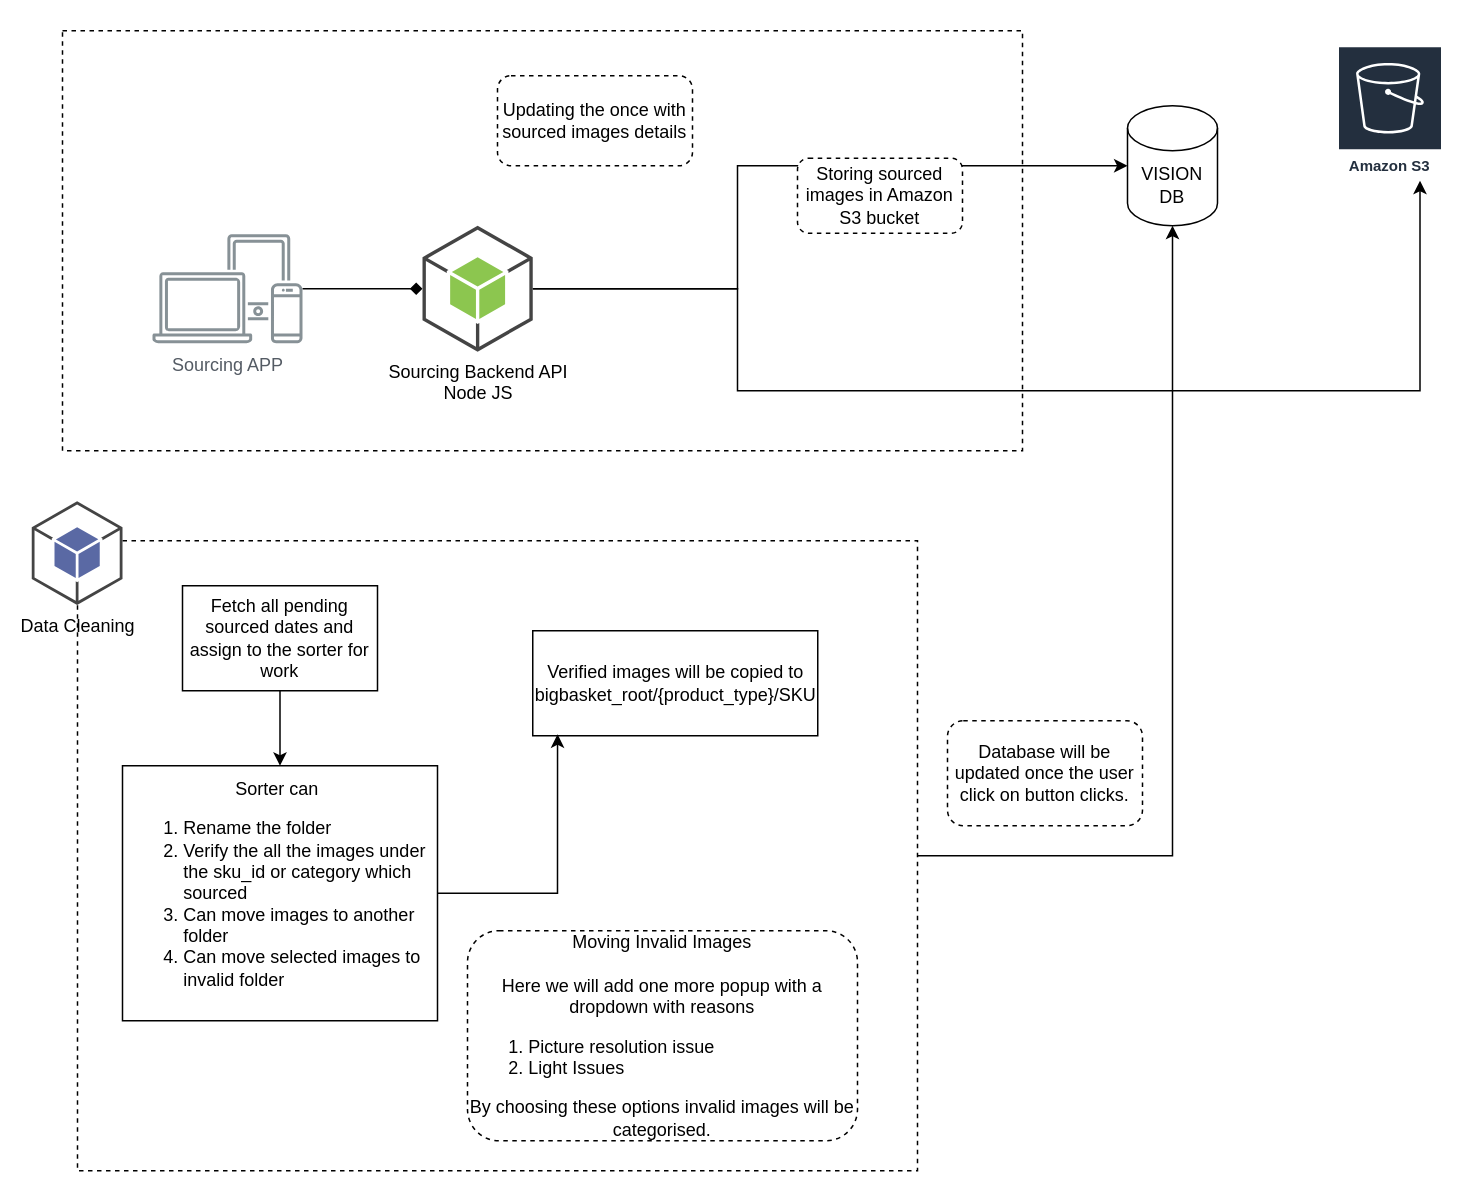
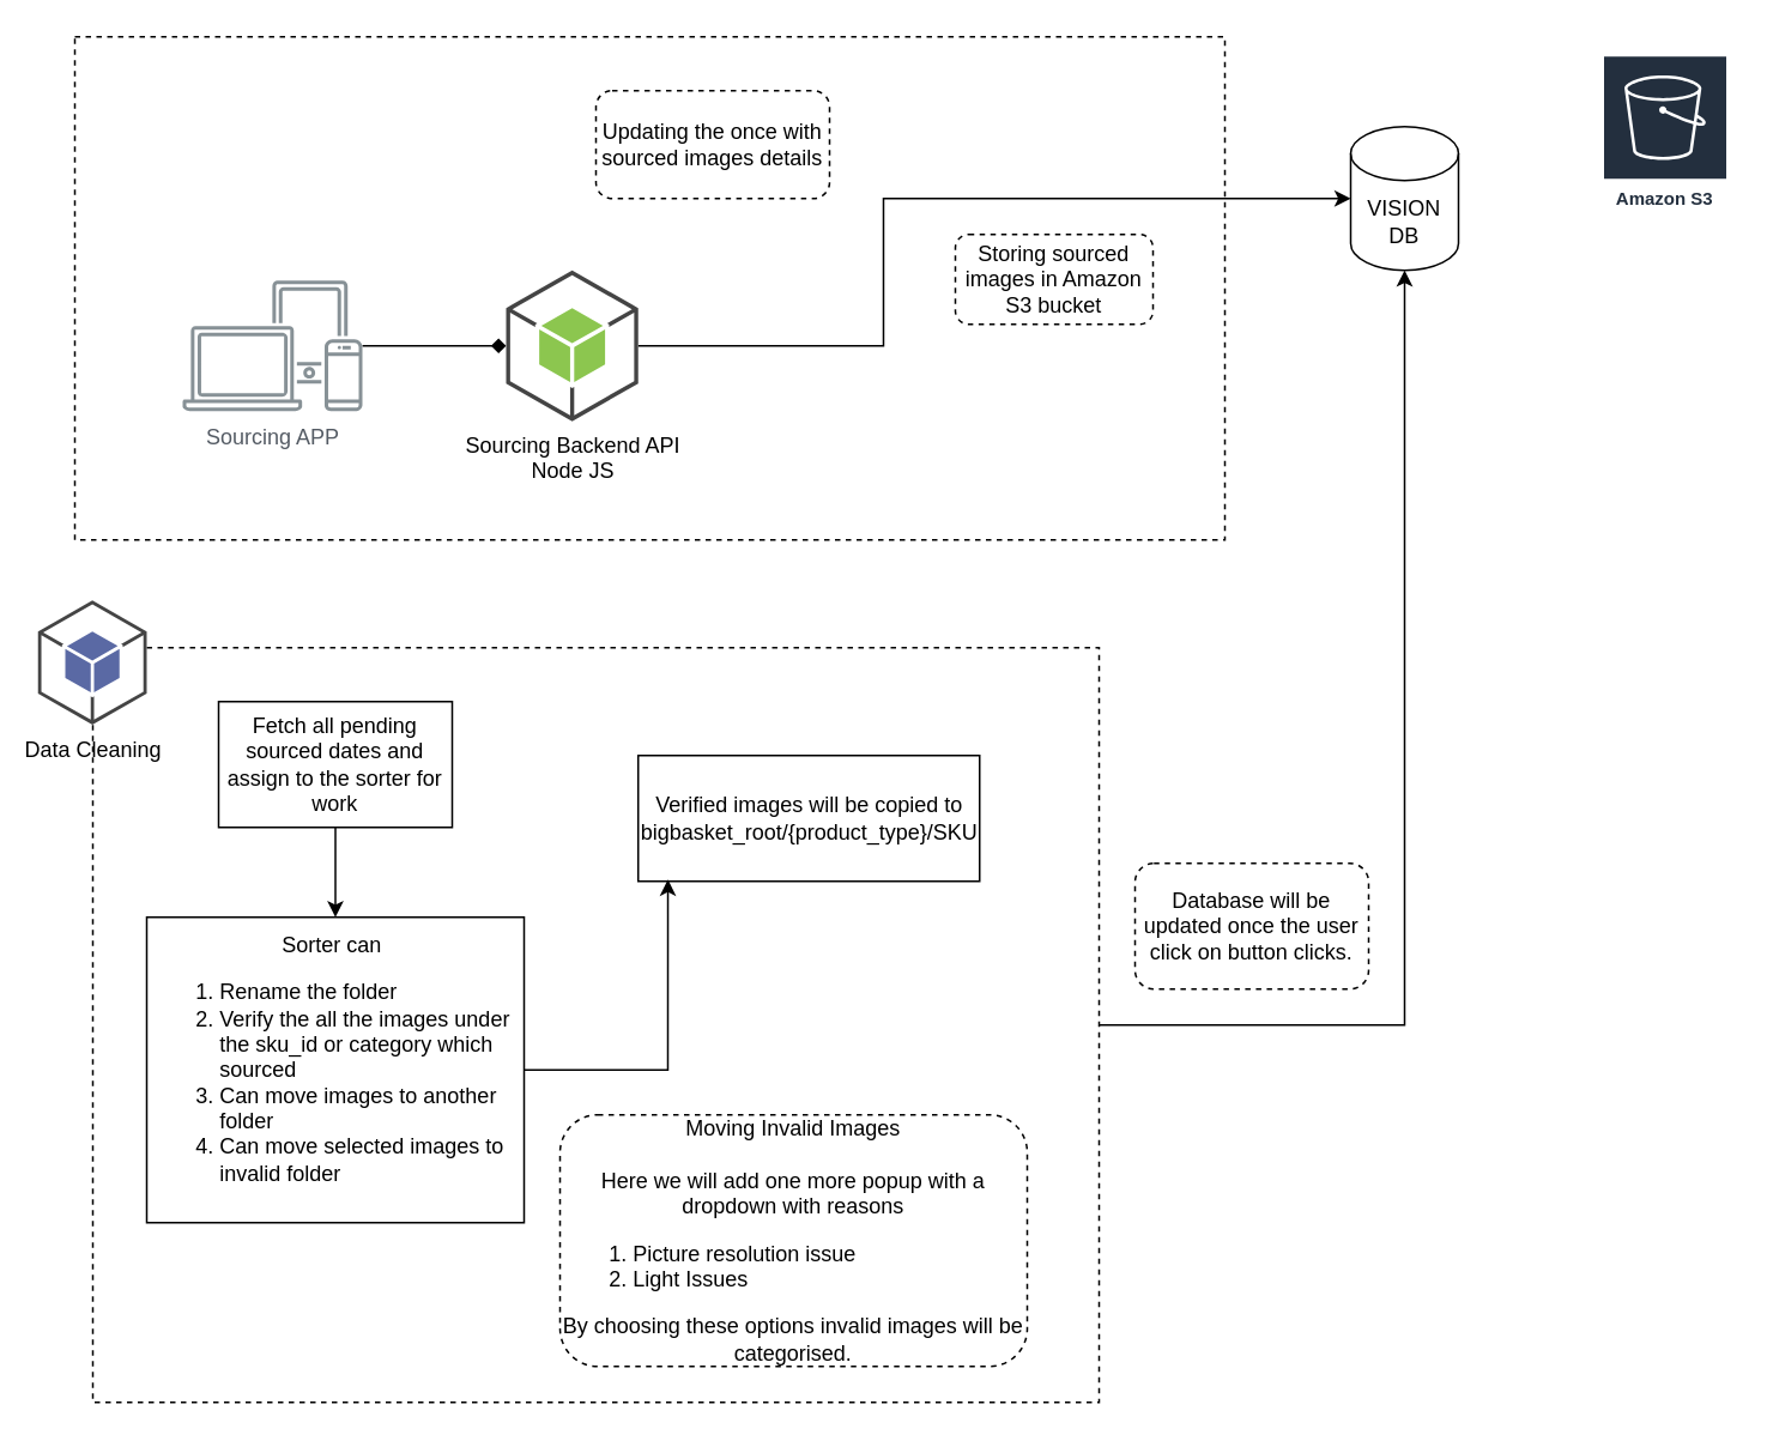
  <mxCell id="0" />
  <mxCell id="1" parent="0" />
  <mxCell id="2" value="&lt;br&gt;&lt;br&gt;&lt;br&gt;Amazon S3" style="sketch=0;outlineConnect=0;fontColor=#232F3E;gradientColor=none;strokeColor=#ffffff;fillColor=#232F3E;dashed=0;verticalLabelPosition=middle;verticalAlign=bottom;align=center;html=1;whiteSpace=wrap;fontSize=10;fontStyle=1;spacing=3;shape=mxgraph.aws4.productIcon;prIcon=mxgraph.aws4.s3;" parent="1" vertex="1"><mxGeometry x="891" y="30" width="70" height="90" as="geometry" /></mxCell>
  <mxCell id="3" value="VISION DB" style="shape=cylinder3;whiteSpace=wrap;html=1;boundedLbl=1;backgroundOutline=1;size=15;" parent="1" vertex="1"><mxGeometry x="751" y="70" width="60" height="80" as="geometry" /></mxCell>
  <mxCell id="4" style="edgeStyle=orthogonalEdgeStyle;rounded=0;orthogonalLoop=1;jettySize=auto;html=1;entryX=0;entryY=0.5;entryDx=0;entryDy=0;entryPerimeter=0;endArrow=diamond;" parent="1" source="5" target="8" edge="1"><mxGeometry relative="1" as="geometry" /></mxCell>
  <mxCell id="5" value="Sourcing APP" style="sketch=0;outlineConnect=0;gradientColor=none;fontColor=#545B64;strokeColor=none;fillColor=#879196;dashed=0;verticalLabelPosition=bottom;verticalAlign=top;align=center;html=1;fontSize=12;fontStyle=0;aspect=fixed;shape=mxgraph.aws4.illustration_devices;pointerEvents=1" parent="1" vertex="1"><mxGeometry x="101" y="155.5" width="100" height="73" as="geometry" /></mxCell>
- <mxCell id="6" style="edgeStyle=orthogonalEdgeStyle;rounded=0;orthogonalLoop=1;jettySize=auto;html=1;startArrow=none;startFill=0;exitX=1;exitY=0.5;exitDx=0;exitDy=0;exitPerimeter=0;" parent="1" source="8" target="2" edge="1"><mxGeometry relative="1" as="geometry"><Array as="points"><mxPoint x="491" y="192" /><mxPoint x="491" y="260" /><mxPoint x="946" y="260" /></Array></mxGeometry></mxCell>
  <mxCell id="7" style="edgeStyle=orthogonalEdgeStyle;rounded=0;orthogonalLoop=1;jettySize=auto;html=1;entryX=0;entryY=0.5;entryDx=0;entryDy=0;entryPerimeter=0;" parent="1" source="8" target="3" edge="1"><mxGeometry relative="1" as="geometry"><Array as="points"><mxPoint x="491" y="192" /><mxPoint x="491" y="110" /></Array></mxGeometry></mxCell>
  <mxCell id="8" value="Sourcing Backend API&lt;br&gt;Node JS" style="outlineConnect=0;dashed=0;verticalLabelPosition=bottom;verticalAlign=top;align=center;html=1;shape=mxgraph.aws3.android;fillColor=#8CC64F;gradientColor=none;" parent="1" vertex="1"><mxGeometry x="281" y="150" width="73.5" height="84" as="geometry" /></mxCell>
  <mxCell id="9" value="Updating the once with sourced images details" style="rounded=1;whiteSpace=wrap;html=1;dashed=1;perimeterSpacing=0;" parent="1" vertex="1"><mxGeometry x="331" y="50" width="130" height="60" as="geometry" /></mxCell>
- <mxCell id="10" value="Storing sourced images in Amazon S3 bucket" style="rounded=1;whiteSpace=wrap;html=1;dashed=1;perimeterSpacing=0;" parent="1" vertex="1"><mxGeometry x="531" y="105" width="110" height="50" as="geometry" /></mxCell>
+ <mxCell id="10" value="Storing sourced images in Amazon S3 bucket" style="rounded=1;whiteSpace=wrap;html=1;dashed=1;perimeterSpacing=0;" parent="1" vertex="1"><mxGeometry x="531" y="130" width="110" height="50" as="geometry" /></mxCell>
  <mxCell id="11" value="" style="rounded=0;whiteSpace=wrap;html=1;gradientColor=none;fillColor=none;dashed=1;" parent="1" vertex="1"><mxGeometry x="51" y="360" width="560" height="420" as="geometry" /></mxCell>
  <mxCell id="12" style="edgeStyle=orthogonalEdgeStyle;rounded=0;orthogonalLoop=1;jettySize=auto;html=1;entryX=0.5;entryY=1;entryDx=0;entryDy=0;entryPerimeter=0;" parent="1" source="11" target="3" edge="1"><mxGeometry relative="1" as="geometry" /></mxCell>
  <mxCell id="13" value="Data Cleaning" style="outlineConnect=0;dashed=0;verticalLabelPosition=bottom;verticalAlign=top;align=center;html=1;shape=mxgraph.aws3.android;fillColor=#5A69A4;gradientColor=none;" parent="1" vertex="1"><mxGeometry x="20.5" y="333.71" width="60.5" height="69.15" as="geometry" /></mxCell>
  <mxCell id="14" value="" style="edgeStyle=orthogonalEdgeStyle;rounded=0;orthogonalLoop=1;jettySize=auto;html=1;" edge="1" parent="1" source="15" target="19"><mxGeometry relative="1" as="geometry" /></mxCell>
  <mxCell id="15" value="Fetch all pending sourced dates and assign to the sorter for work" style="rounded=0;whiteSpace=wrap;html=1;" parent="1" vertex="1"><mxGeometry x="121" y="390" width="130" height="70" as="geometry" /></mxCell>
  <mxCell id="16" value="Database will be updated once the user click on button clicks." style="rounded=1;whiteSpace=wrap;html=1;dashed=1;perimeterSpacing=0;" parent="1" vertex="1"><mxGeometry x="631" y="480" width="130" height="70" as="geometry" /></mxCell>
  <mxCell id="17" value="Verified images will be copied to bigbasket_root/{product_type}/SKU" style="rounded=0;whiteSpace=wrap;html=1;" parent="1" vertex="1"><mxGeometry x="354.5" y="420" width="190" height="70" as="geometry" /></mxCell>
  <mxCell id="18" value="" style="edgeStyle=orthogonalEdgeStyle;rounded=0;orthogonalLoop=1;jettySize=auto;html=1;entryX=0.087;entryY=0.986;entryDx=0;entryDy=0;entryPerimeter=0;" edge="1" parent="1" target="17"><mxGeometry relative="1" as="geometry"><mxPoint x="291" y="595" as="sourcePoint" /><mxPoint x="449.5" y="500" as="targetPoint" /><Array as="points"><mxPoint x="371" y="595" /></Array></mxGeometry></mxCell>
  <mxCell id="19" value="Sorter can&amp;nbsp;&lt;br&gt;&lt;ol&gt;&lt;li style=&quot;text-align: left;&quot;&gt;Rename the folder&lt;/li&gt;&lt;li style=&quot;text-align: left;&quot;&gt;Verify the all the images under the sku_id or category which sourced&lt;/li&gt;&lt;li style=&quot;text-align: left;&quot;&gt;Can move images to another folder&lt;/li&gt;&lt;li style=&quot;text-align: left;&quot;&gt;Can move selected images to invalid folder&lt;/li&gt;&lt;/ol&gt;" style="rounded=0;whiteSpace=wrap;html=1;align=center;" parent="1" vertex="1"><mxGeometry x="81" y="510" width="210" height="170" as="geometry" /></mxCell>
  <mxCell id="20" value="" style="rounded=0;whiteSpace=wrap;html=1;dashed=1;fillColor=none;" vertex="1" parent="1"><mxGeometry x="41" y="20" width="640" height="280" as="geometry" /></mxCell>
  <mxCell id="21" value="Moving Invalid Images&lt;div&gt;&lt;br&gt;&lt;/div&gt;&lt;div&gt;Here we will add one more popup with a dropdown with reasons&lt;/div&gt;&lt;div&gt;&lt;ol&gt;&lt;li style=&quot;text-align: left;&quot;&gt;Picture resolution issue&lt;/li&gt;&lt;li style=&quot;text-align: left;&quot;&gt;Light Issues&lt;/li&gt;&lt;/ol&gt;&lt;div style=&quot;&quot;&gt;By choosing these options invalid images will be categorised.&lt;/div&gt;&lt;/div&gt;" style="rounded=1;whiteSpace=wrap;html=1;dashed=1;perimeterSpacing=0;fillColor=none;" vertex="1" parent="1"><mxGeometry x="311" y="620" width="260" height="140" as="geometry" /></mxCell>
